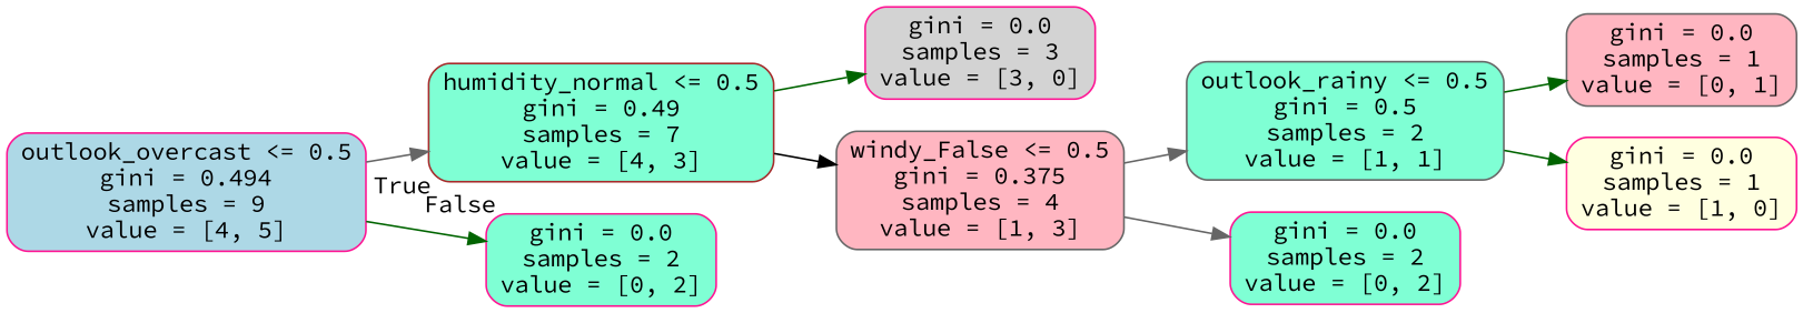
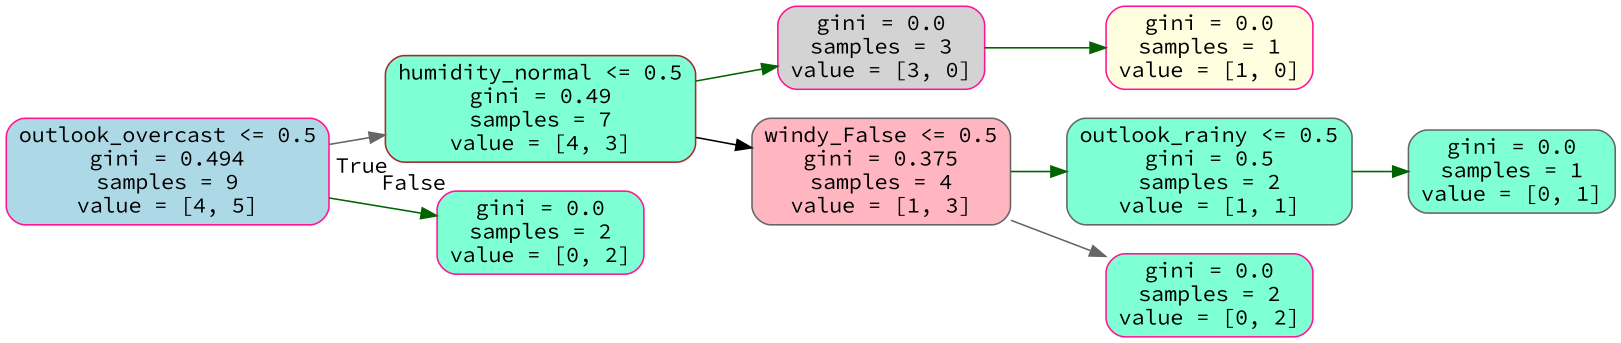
  digraph {
    fontname="Source Code Pro"
    rankdir=LR
    node [color=deeppink fillcolor=aquamarine fontname="Source Code Pro" shape=box style="filled, rounded"]
    edge [color=darkgreen fontname="Source Code Pro"]
    n1 [fillcolor=lightblue label="outlook_overcast <= 0.5\ngini = 0.494\nsamples = 9\nvalue = [4, 5]"]
    n2 [color=brown label="humidity_normal <= 0.5\ngini = 0.49\nsamples = 7\nvalue = [4, 3]"]
    n3 [label="gini = 0.0\nsamples = 2\nvalue = [0, 2]"]
    n4 [fillcolor=lightgrey label="gini = 0.0\nsamples = 3\nvalue = [3, 0]"]
    n5 [color=gray40 fillcolor=lightpink label="windy_False <= 0.5\ngini = 0.375\nsamples = 4\nvalue = [1, 3]"]
    n6 [color=gray40 label="outlook_rainy <= 0.5\ngini = 0.5\nsamples = 2\nvalue = [1, 1]"]
    n7 [label="gini = 0.0\nsamples = 2\nvalue = [0, 2]"]
-   n8 [color=gray40 fillcolor=lightpink label="gini = 0.0\nsamples = 1\nvalue = [0, 1]"]
+   n8 [color=gray40 label="gini = 0.0\nsamples = 1\nvalue = [0, 1]"]
    n9 [fillcolor=lightyellow label="gini = 0.0\nsamples = 1\nvalue = [1, 0]"]
    n1 -> n2 [color=gray40 headlabel=True labelangle=45 labeldistance=2.5]
    n1 -> n3 [headlabel=False labelangle=-45 labeldistance=2.5]
    n2 -> n4
    n2 -> n5 [color=black]
-   n5 -> n6 [color=gray40]
+   n5 -> n6
    n5 -> n7 [color=gray40]
    n6 -> n8
-   n6 -> n9
+   n4 -> n9
  }
